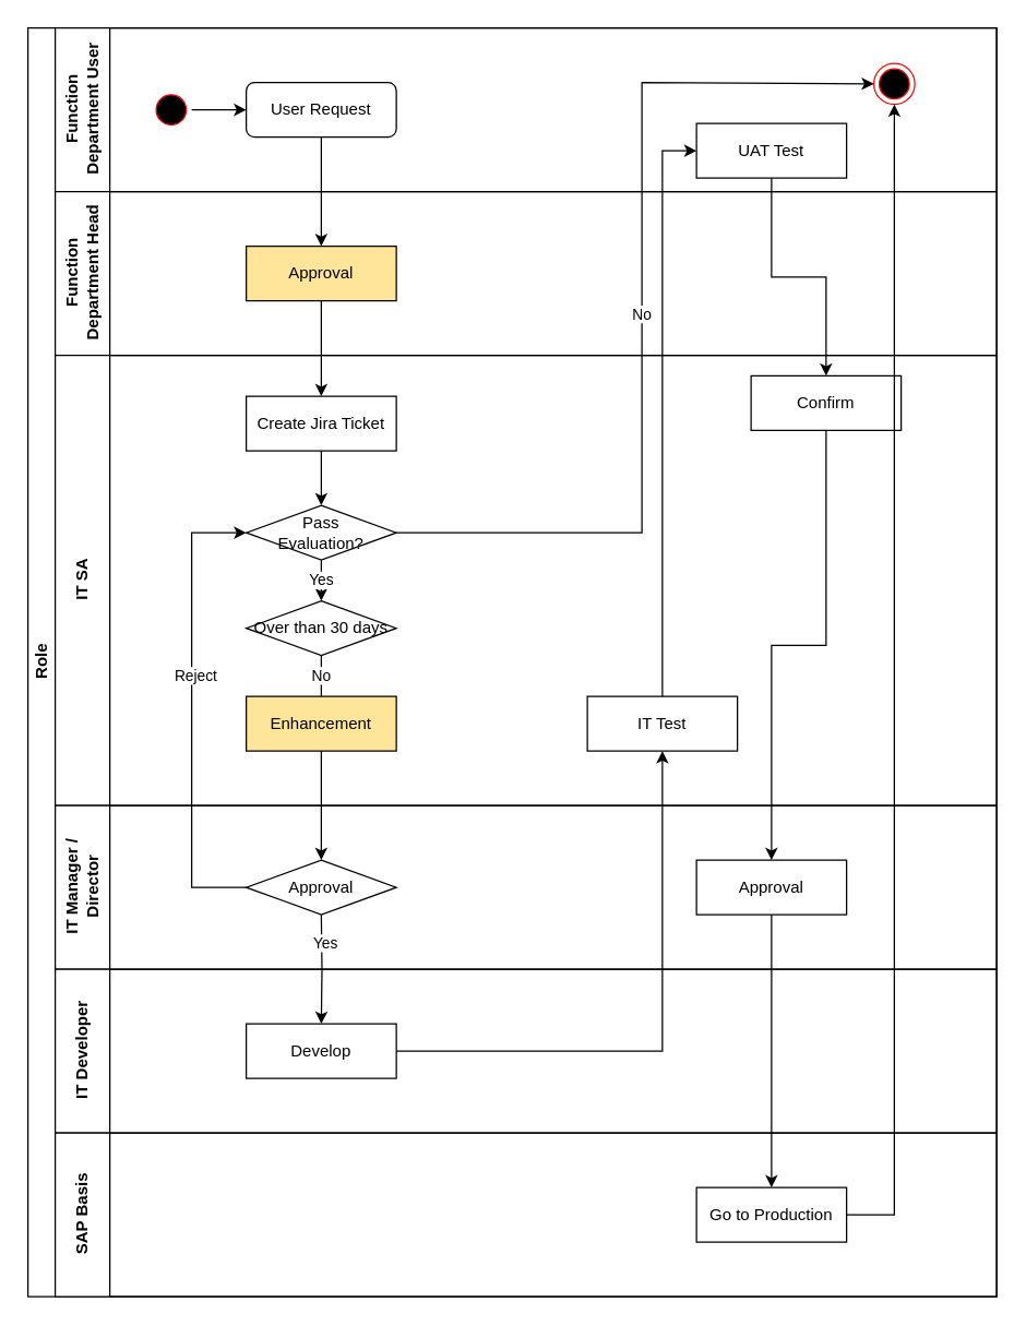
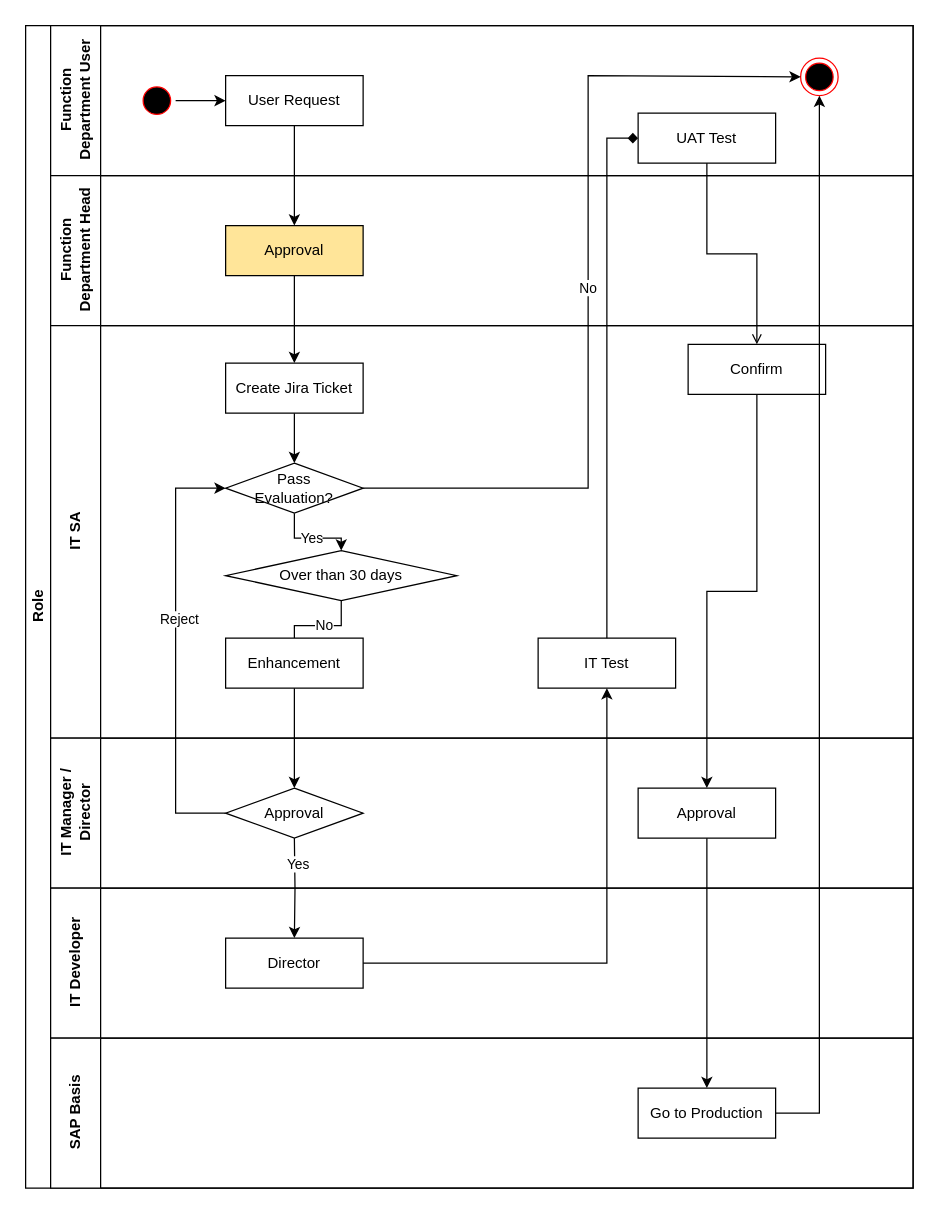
  <mxCell id="0" />
  <mxCell id="1" parent="0" />
  <mxCell id="2" value="Role" style="swimlane;html=1;childLayout=stackLayout;resizeParent=1;resizeParentMax=0;horizontal=0;startSize=20;horizontalStack=0;" parent="1" vertex="1"><mxGeometry x="20" y="20" width="710" height="930" as="geometry" /></mxCell>
  <mxCell id="3" value="Function &lt;br&gt;Department User" style="swimlane;html=1;startSize=40;horizontal=0;" parent="2" vertex="1"><mxGeometry x="20" width="690" height="120" as="geometry"><mxRectangle x="20" width="430" height="20" as="alternateBounds" /></mxGeometry></mxCell>
  <mxCell id="4" value="" style="edgeStyle=orthogonalEdgeStyle;rounded=0;orthogonalLoop=1;jettySize=auto;html=1;" edge="1" parent="3" source="5" target="6"><mxGeometry relative="1" as="geometry" /></mxCell>
  <mxCell id="5" value="" style="ellipse;html=1;shape=startState;fillColor=#000000;strokeColor=#ff0000;" vertex="1" parent="3"><mxGeometry x="70" y="45" width="30" height="30" as="geometry" /></mxCell>
- <mxCell id="6" value="User Request" style="whiteSpace=wrap;html=1;rounded=1;" vertex="1" parent="3"><mxGeometry x="140" y="40" width="110" height="40" as="geometry" /></mxCell>
+ <mxCell id="6" value="User Request" style="rounded=0;whiteSpace=wrap;html=1;" vertex="1" parent="3"><mxGeometry x="140" y="40" width="110" height="40" as="geometry" /></mxCell>
  <mxCell id="7" value="UAT Test" style="rounded=0;whiteSpace=wrap;html=1;" vertex="1" parent="3"><mxGeometry x="470" y="70" width="110" height="40" as="geometry" /></mxCell>
  <mxCell id="8" value="" style="ellipse;html=1;shape=endState;fillColor=#000000;strokeColor=#ff0000;" vertex="1" parent="3"><mxGeometry x="600" y="26" width="30" height="30" as="geometry" /></mxCell>
  <mxCell id="9" value="Function&lt;br&gt;Department Head" style="swimlane;html=1;startSize=40;horizontal=0;" parent="2" vertex="1"><mxGeometry x="20" y="120" width="690" height="120" as="geometry" /></mxCell>
  <mxCell id="10" value="Approval" style="rounded=0;whiteSpace=wrap;html=1;fillColor=#FFE599;" vertex="1" parent="9"><mxGeometry x="140" y="40" width="110" height="40" as="geometry" /></mxCell>
  <mxCell id="11" value="IT SA" style="swimlane;html=1;startSize=40;horizontal=0;" parent="2" vertex="1"><mxGeometry x="20" y="240" width="690" height="330" as="geometry" /></mxCell>
  <mxCell id="12" value="Yes" style="edgeStyle=orthogonalEdgeStyle;rounded=0;orthogonalLoop=1;jettySize=auto;html=1;" edge="1" parent="11" source="13" target="15"><mxGeometry relative="1" as="geometry" /></mxCell>
  <mxCell id="13" value="Pass&lt;br&gt;Evaluation?" style="strokeWidth=1;html=1;shape=mxgraph.flowchart.decision;whiteSpace=wrap;" vertex="1" parent="11"><mxGeometry x="140" y="110" width="110" height="40" as="geometry" /></mxCell>
  <mxCell id="14" value="No" style="edgeStyle=orthogonalEdgeStyle;rounded=0;orthogonalLoop=1;jettySize=auto;html=1;endArrow=none;" edge="1" parent="11" source="15" target="16"><mxGeometry relative="1" as="geometry" /></mxCell>
- <mxCell id="15" value="Over than 30 days" style="strokeWidth=1;html=1;shape=mxgraph.flowchart.decision;whiteSpace=wrap;" vertex="1" parent="11"><mxGeometry x="140" y="180" width="110" height="40" as="geometry" /></mxCell>
- <mxCell id="16" value="Enhancement" style="rounded=0;whiteSpace=wrap;html=1;fillColor=#ffe599;" vertex="1" parent="11"><mxGeometry x="140" y="250" width="110" height="40" as="geometry" /></mxCell>
+ <mxCell id="15" value="Over than 30 days" style="strokeWidth=1;html=1;shape=mxgraph.flowchart.decision;whiteSpace=wrap;" vertex="1" parent="11"><mxGeometry x="140" y="180" width="185" height="40" as="geometry" /></mxCell>
+ <mxCell id="16" value="Enhancement" style="rounded=0;whiteSpace=wrap;html=1;" vertex="1" parent="11"><mxGeometry x="140" y="250" width="110" height="40" as="geometry" /></mxCell>
  <mxCell id="17" style="edgeStyle=orthogonalEdgeStyle;rounded=0;orthogonalLoop=1;jettySize=auto;html=1;entryX=0.5;entryY=0;entryDx=0;entryDy=0;entryPerimeter=0;" edge="1" parent="11" source="18" target="13"><mxGeometry relative="1" as="geometry" /></mxCell>
  <mxCell id="18" value="Create Jira Ticket" style="rounded=0;whiteSpace=wrap;html=1;" vertex="1" parent="11"><mxGeometry x="140" y="30" width="110" height="40" as="geometry" /></mxCell>
  <mxCell id="19" value="IT Test" style="rounded=0;whiteSpace=wrap;html=1;" vertex="1" parent="11"><mxGeometry x="390" y="250" width="110" height="40" as="geometry" /></mxCell>
  <mxCell id="20" value="Confirm" style="rounded=0;whiteSpace=wrap;html=1;" vertex="1" parent="11"><mxGeometry x="510" y="15" width="110" height="40" as="geometry" /></mxCell>
  <mxCell id="21" value="IT Manager /&lt;br&gt;Director" style="swimlane;html=1;startSize=40;horizontal=0;" vertex="1" parent="2"><mxGeometry x="20" y="570" width="690" height="120" as="geometry" /></mxCell>
  <mxCell id="22" value="Approval" style="rounded=0;whiteSpace=wrap;html=1;" vertex="1" parent="21"><mxGeometry x="470" y="40" width="110" height="40" as="geometry" /></mxCell>
  <mxCell id="23" value="Approval" style="strokeWidth=1;html=1;shape=mxgraph.flowchart.decision;whiteSpace=wrap;" vertex="1" parent="21"><mxGeometry x="140" y="40" width="110" height="40" as="geometry" /></mxCell>
  <mxCell id="24" value="IT Developer" style="swimlane;html=1;startSize=40;horizontal=0;" vertex="1" parent="2"><mxGeometry x="20" y="690" width="690" height="120" as="geometry" /></mxCell>
- <mxCell id="25" value="Develop" style="rounded=0;whiteSpace=wrap;html=1;" vertex="1" parent="24"><mxGeometry x="140" y="40" width="110" height="40" as="geometry" /></mxCell>
+ <mxCell id="25" value="Director" style="rounded=0;whiteSpace=wrap;html=1;" vertex="1" parent="24"><mxGeometry x="140" y="40" width="110" height="40" as="geometry" /></mxCell>
  <mxCell id="26" value="SAP Basis" style="swimlane;html=1;startSize=40;horizontal=0;" vertex="1" parent="2"><mxGeometry x="20" y="810" width="690" height="120" as="geometry" /></mxCell>
  <mxCell id="27" value="Go to Production" style="rounded=0;whiteSpace=wrap;html=1;" vertex="1" parent="26"><mxGeometry x="470" y="40" width="110" height="40" as="geometry" /></mxCell>
  <mxCell id="28" value="" style="edgeStyle=orthogonalEdgeStyle;rounded=0;orthogonalLoop=1;jettySize=auto;html=1;" edge="1" parent="2" source="6" target="10"><mxGeometry relative="1" as="geometry" /></mxCell>
  <mxCell id="29" value="" style="edgeStyle=orthogonalEdgeStyle;rounded=0;orthogonalLoop=1;jettySize=auto;html=1;" edge="1" parent="2" source="10" target="18"><mxGeometry relative="1" as="geometry"><mxPoint x="220" y="240" as="targetPoint" /></mxGeometry></mxCell>
  <mxCell id="30" value="" style="edgeStyle=orthogonalEdgeStyle;rounded=0;orthogonalLoop=1;jettySize=auto;html=1;" edge="1" parent="2" target="25"><mxGeometry relative="1" as="geometry"><mxPoint x="215" y="650" as="sourcePoint" /></mxGeometry></mxCell>
  <mxCell id="31" value="Yes" style="edgeLabel;html=1;align=center;verticalAlign=middle;resizable=0;points=[];" vertex="1" connectable="0" parent="30"><mxGeometry x="-0.475" y="2" relative="1" as="geometry"><mxPoint as="offset" /></mxGeometry></mxCell>
  <mxCell id="32" style="edgeStyle=orthogonalEdgeStyle;rounded=0;orthogonalLoop=1;jettySize=auto;html=1;" edge="1" parent="2" source="25" target="19"><mxGeometry relative="1" as="geometry" /></mxCell>
- <mxCell id="33" style="edgeStyle=orthogonalEdgeStyle;rounded=0;orthogonalLoop=1;jettySize=auto;html=1;entryX=0;entryY=0.5;entryDx=0;entryDy=0;" edge="1" parent="2" source="19" target="7"><mxGeometry relative="1" as="geometry" /></mxCell>
- <mxCell id="34" style="edgeStyle=orthogonalEdgeStyle;rounded=0;orthogonalLoop=1;jettySize=auto;html=1;entryX=0.5;entryY=0;entryDx=0;entryDy=0;" edge="1" parent="2" source="7" target="20"><mxGeometry relative="1" as="geometry" /></mxCell>
+ <mxCell id="33" style="edgeStyle=orthogonalEdgeStyle;rounded=0;orthogonalLoop=1;jettySize=auto;html=1;entryX=0;entryY=0.5;entryDx=0;entryDy=0;endArrow=diamond;" edge="1" parent="2" source="19" target="7"><mxGeometry relative="1" as="geometry" /></mxCell>
+ <mxCell id="34" style="edgeStyle=orthogonalEdgeStyle;rounded=0;orthogonalLoop=1;jettySize=auto;html=1;entryX=0.5;entryY=0;entryDx=0;entryDy=0;endArrow=open;" edge="1" parent="2" source="7" target="20"><mxGeometry relative="1" as="geometry" /></mxCell>
  <mxCell id="35" style="edgeStyle=orthogonalEdgeStyle;rounded=0;orthogonalLoop=1;jettySize=auto;html=1;entryX=0.5;entryY=0;entryDx=0;entryDy=0;" edge="1" parent="2" source="20" target="22"><mxGeometry relative="1" as="geometry" /></mxCell>
  <mxCell id="36" style="edgeStyle=orthogonalEdgeStyle;rounded=0;orthogonalLoop=1;jettySize=auto;html=1;entryX=0.5;entryY=0;entryDx=0;entryDy=0;" edge="1" parent="2" source="22" target="27"><mxGeometry relative="1" as="geometry" /></mxCell>
  <mxCell id="37" style="edgeStyle=orthogonalEdgeStyle;rounded=0;orthogonalLoop=1;jettySize=auto;html=1;" edge="1" parent="2" source="27" target="8"><mxGeometry relative="1" as="geometry"><mxPoint x="635" y="100" as="targetPoint" /><Array as="points"><mxPoint x="635" y="870" /></Array></mxGeometry></mxCell>
  <mxCell id="38" value="No" style="edgeStyle=orthogonalEdgeStyle;rounded=0;orthogonalLoop=1;jettySize=auto;html=1;entryX=0;entryY=0.5;entryDx=0;entryDy=0;exitX=1;exitY=0.5;exitDx=0;exitDy=0;exitPerimeter=0;" edge="1" parent="2" source="13" target="8"><mxGeometry relative="1" as="geometry"><mxPoint x="580" y="40" as="targetPoint" /><Array as="points"><mxPoint x="450" y="370" /><mxPoint x="450" y="40" /></Array></mxGeometry></mxCell>
  <mxCell id="39" style="edgeStyle=orthogonalEdgeStyle;rounded=0;orthogonalLoop=1;jettySize=auto;html=1;" edge="1" parent="2" source="16"><mxGeometry relative="1" as="geometry"><mxPoint x="215" y="610" as="targetPoint" /></mxGeometry></mxCell>
  <mxCell id="40" style="edgeStyle=orthogonalEdgeStyle;rounded=0;orthogonalLoop=1;jettySize=auto;html=1;entryX=0;entryY=0.5;entryDx=0;entryDy=0;entryPerimeter=0;" edge="1" parent="2" source="23" target="13"><mxGeometry relative="1" as="geometry"><Array as="points"><mxPoint x="120" y="630" /><mxPoint x="120" y="370" /></Array></mxGeometry></mxCell>
  <mxCell id="41" value="Reject" style="edgeLabel;html=1;align=center;verticalAlign=middle;resizable=0;points=[];" vertex="1" connectable="0" parent="40"><mxGeometry x="0.153" y="-2" relative="1" as="geometry"><mxPoint as="offset" /></mxGeometry></mxCell>
